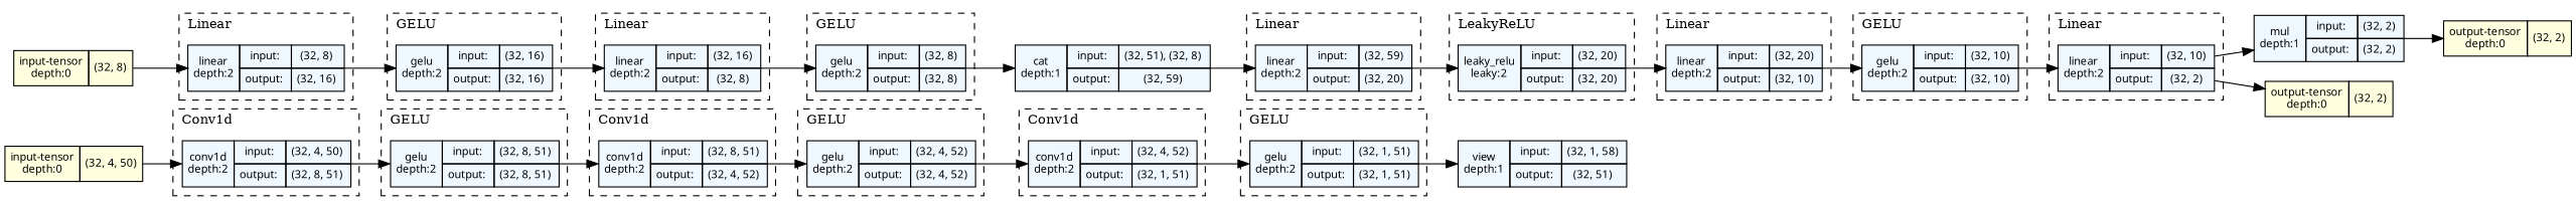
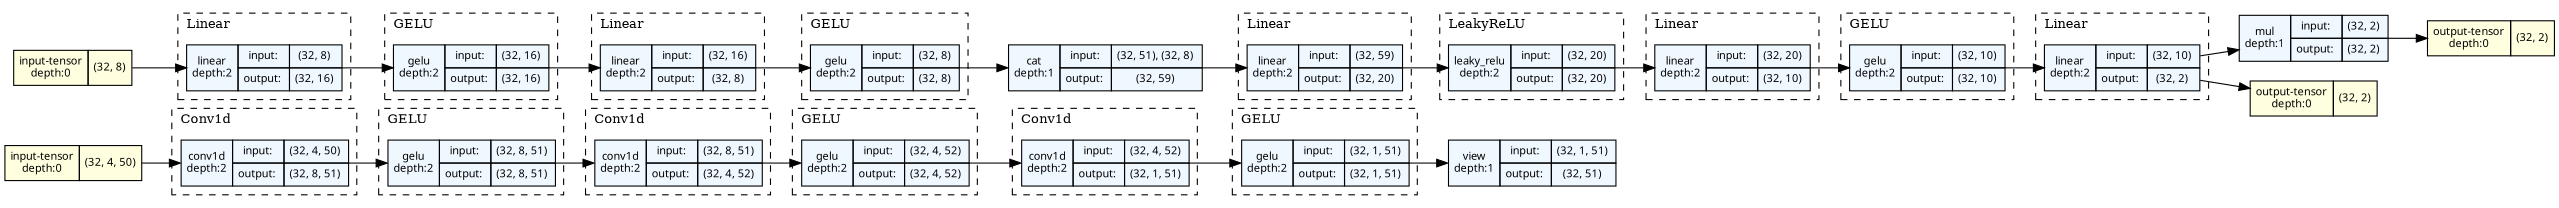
  strict digraph {
    ordering=in
    rankdir=LR
    node [align=left fillcolor=aliceblue fontname="Linux libertine" fontsize=10 margin=0 ranksep=0.1 shape=plaintext style=filled]
    edge [fontsize=10]
    n1 [height=0.2 label=<                     <TABLE BORDER="0" CELLBORDER="1"                     CELLSPACING="0" CELLPADDING="4">                     <TR>                         <TD ROWSPAN="2">conv1d<BR/>depth:2</TD>                         <TD COLSPAN="2">input:</TD>                         <TD COLSPAN="2">(32, 4, 50) </TD>                     </TR>                     <TR>                         <TD COLSPAN="2">output: </TD>                         <TD COLSPAN="2">(32, 8, 51) </TD>                     </TR>                     </TABLE>>]
    n2 [height=0.2 label=<                     <TABLE BORDER="0" CELLBORDER="1"                     CELLSPACING="0" CELLPADDING="4">                     <TR>                         <TD ROWSPAN="2">gelu<BR/>depth:2</TD>                         <TD COLSPAN="2">input:</TD>                         <TD COLSPAN="2">(32, 8, 51) </TD>                     </TR>                     <TR>                         <TD COLSPAN="2">output: </TD>                         <TD COLSPAN="2">(32, 8, 51) </TD>                     </TR>                     </TABLE>>]
    n3 [height=0.2 label=<                     <TABLE BORDER="0" CELLBORDER="1"                     CELLSPACING="0" CELLPADDING="4">                     <TR>                         <TD ROWSPAN="2">conv1d<BR/>depth:2</TD>                         <TD COLSPAN="2">input:</TD>                         <TD COLSPAN="2">(32, 8, 51) </TD>                     </TR>                     <TR>                         <TD COLSPAN="2">output: </TD>                         <TD COLSPAN="2">(32, 4, 52) </TD>                     </TR>                     </TABLE>>]
    n4 [height=0.2 label=<                     <TABLE BORDER="0" CELLBORDER="1"                     CELLSPACING="0" CELLPADDING="4">                     <TR>                         <TD ROWSPAN="2">gelu<BR/>depth:2</TD>                         <TD COLSPAN="2">input:</TD>                         <TD COLSPAN="2">(32, 4, 52) </TD>                     </TR>                     <TR>                         <TD COLSPAN="2">output: </TD>                         <TD COLSPAN="2">(32, 4, 52) </TD>                     </TR>                     </TABLE>>]
    n5 [height=0.2 label=<                     <TABLE BORDER="0" CELLBORDER="1"                     CELLSPACING="0" CELLPADDING="4">                     <TR>                         <TD ROWSPAN="2">conv1d<BR/>depth:2</TD>                         <TD COLSPAN="2">input:</TD>                         <TD COLSPAN="2">(32, 4, 52) </TD>                     </TR>                     <TR>                         <TD COLSPAN="2">output: </TD>                         <TD COLSPAN="2">(32, 1, 51) </TD>                     </TR>                     </TABLE>>]
    n6 [height=0.2 label=<                     <TABLE BORDER="0" CELLBORDER="1"                     CELLSPACING="0" CELLPADDING="4">                     <TR>                         <TD ROWSPAN="2">gelu<BR/>depth:2</TD>                         <TD COLSPAN="2">input:</TD>                         <TD COLSPAN="2">(32, 1, 51) </TD>                     </TR>                     <TR>                         <TD COLSPAN="2">output: </TD>                         <TD COLSPAN="2">(32, 1, 51) </TD>                     </TR>                     </TABLE>>]
    n7 [height=0.2 label=<                     <TABLE BORDER="0" CELLBORDER="1"                     CELLSPACING="0" CELLPADDING="4">                     <TR>                         <TD ROWSPAN="2">linear<BR/>depth:2</TD>                         <TD COLSPAN="2">input:</TD>                         <TD COLSPAN="2">(32, 8) </TD>                     </TR>                     <TR>                         <TD COLSPAN="2">output: </TD>                         <TD COLSPAN="2">(32, 16) </TD>                     </TR>                     </TABLE>>]
    n8 [height=0.2 label=<                     <TABLE BORDER="0" CELLBORDER="1"                     CELLSPACING="0" CELLPADDING="4">                     <TR>                         <TD ROWSPAN="2">gelu<BR/>depth:2</TD>                         <TD COLSPAN="2">input:</TD>                         <TD COLSPAN="2">(32, 16) </TD>                     </TR>                     <TR>                         <TD COLSPAN="2">output: </TD>                         <TD COLSPAN="2">(32, 16) </TD>                     </TR>                     </TABLE>>]
    n9 [height=0.2 label=<                     <TABLE BORDER="0" CELLBORDER="1"                     CELLSPACING="0" CELLPADDING="4">                     <TR>                         <TD ROWSPAN="2">linear<BR/>depth:2</TD>                         <TD COLSPAN="2">input:</TD>                         <TD COLSPAN="2">(32, 16) </TD>                     </TR>                     <TR>                         <TD COLSPAN="2">output: </TD>                         <TD COLSPAN="2">(32, 8) </TD>                     </TR>                     </TABLE>>]
    n10 [height=0.2 label=<                     <TABLE BORDER="0" CELLBORDER="1"                     CELLSPACING="0" CELLPADDING="4">                     <TR>                         <TD ROWSPAN="2">gelu<BR/>depth:2</TD>                         <TD COLSPAN="2">input:</TD>                         <TD COLSPAN="2">(32, 8) </TD>                     </TR>                     <TR>                         <TD COLSPAN="2">output: </TD>                         <TD COLSPAN="2">(32, 8) </TD>                     </TR>                     </TABLE>>]
    n11 [height=0.2 label=<                     <TABLE BORDER="0" CELLBORDER="1"                     CELLSPACING="0" CELLPADDING="4">                     <TR>                         <TD ROWSPAN="2">linear<BR/>depth:2</TD>                         <TD COLSPAN="2">input:</TD>                         <TD COLSPAN="2">(32, 59) </TD>                     </TR>                     <TR>                         <TD COLSPAN="2">output: </TD>                         <TD COLSPAN="2">(32, 20) </TD>                     </TR>                     </TABLE>>]
-   n12 [height=0.2 label=<                     <TABLE BORDER="0" CELLBORDER="1"                     CELLSPACING="0" CELLPADDING="4">                     <TR>                         <TD ROWSPAN="2">leaky_relu<BR/>leaky:2</TD>                         <TD COLSPAN="2">input:</TD>                         <TD COLSPAN="2">(32, 20) </TD>                     </TR>                     <TR>                         <TD COLSPAN="2">output: </TD>                         <TD COLSPAN="2">(32, 20) </TD>                     </TR>                     </TABLE>>]
+   n12 [height=0.2 label=<                     <TABLE BORDER="0" CELLBORDER="1"                     CELLSPACING="0" CELLPADDING="4">                     <TR>                         <TD ROWSPAN="2">leaky_relu<BR/>depth:2</TD>                         <TD COLSPAN="2">input:</TD>                         <TD COLSPAN="2">(32, 20) </TD>                     </TR>                     <TR>                         <TD COLSPAN="2">output: </TD>                         <TD COLSPAN="2">(32, 20) </TD>                     </TR>                     </TABLE>>]
    n13 [height=0.2 label=<                     <TABLE BORDER="0" CELLBORDER="1"                     CELLSPACING="0" CELLPADDING="4">                     <TR>                         <TD ROWSPAN="2">linear<BR/>depth:2</TD>                         <TD COLSPAN="2">input:</TD>                         <TD COLSPAN="2">(32, 20) </TD>                     </TR>                     <TR>                         <TD COLSPAN="2">output: </TD>                         <TD COLSPAN="2">(32, 10) </TD>                     </TR>                     </TABLE>>]
    n14 [height=0.2 label=<                     <TABLE BORDER="0" CELLBORDER="1"                     CELLSPACING="0" CELLPADDING="4">                     <TR>                         <TD ROWSPAN="2">gelu<BR/>depth:2</TD>                         <TD COLSPAN="2">input:</TD>                         <TD COLSPAN="2">(32, 10) </TD>                     </TR>                     <TR>                         <TD COLSPAN="2">output: </TD>                         <TD COLSPAN="2">(32, 10) </TD>                     </TR>                     </TABLE>>]
    n15 [height=0.2 label=<                     <TABLE BORDER="0" CELLBORDER="1"                     CELLSPACING="0" CELLPADDING="4">                     <TR>                         <TD ROWSPAN="2">linear<BR/>depth:2</TD>                         <TD COLSPAN="2">input:</TD>                         <TD COLSPAN="2">(32, 10) </TD>                     </TR>                     <TR>                         <TD COLSPAN="2">output: </TD>                         <TD COLSPAN="2">(32, 2) </TD>                     </TR>                     </TABLE>>]
-   n16 [height=0.2 label=<                     <TABLE BORDER="0" CELLBORDER="1"                     CELLSPACING="0" CELLPADDING="4">                     <TR>                         <TD ROWSPAN="2">view<BR/>depth:1</TD>                         <TD COLSPAN="2">input:</TD>                         <TD COLSPAN="2">(32, 1, 58) </TD>                     </TR>                     <TR>                         <TD COLSPAN="2">output: </TD>                         <TD COLSPAN="2">(32, 51) </TD>                     </TR>                     </TABLE>>]
+   n16 [height=0.2 label=<                     <TABLE BORDER="0" CELLBORDER="1"                     CELLSPACING="0" CELLPADDING="4">                     <TR>                         <TD ROWSPAN="2">view<BR/>depth:1</TD>                         <TD COLSPAN="2">input:</TD>                         <TD COLSPAN="2">(32, 1, 51) </TD>                     </TR>                     <TR>                         <TD COLSPAN="2">output: </TD>                         <TD COLSPAN="2">(32, 51) </TD>                     </TR>                     </TABLE>>]
    n17 [height=0.2 label=<                     <TABLE BORDER="0" CELLBORDER="1"                     CELLSPACING="0" CELLPADDING="4">                     <TR>                         <TD ROWSPAN="2">cat<BR/>depth:1</TD>                         <TD COLSPAN="2">input:</TD>                         <TD COLSPAN="2">(32, 51), (32, 8) </TD>                     </TR>                     <TR>                         <TD COLSPAN="2">output: </TD>                         <TD COLSPAN="2">(32, 59) </TD>                     </TR>                     </TABLE>>]
    n18 [height=0.2 label=<                     <TABLE BORDER="0" CELLBORDER="1"                     CELLSPACING="0" CELLPADDING="4">                     <TR>                         <TD ROWSPAN="2">mul<BR/>depth:1</TD>                         <TD COLSPAN="2">input:</TD>                         <TD COLSPAN="2">(32, 2) </TD>                     </TR>                     <TR>                         <TD COLSPAN="2">output: </TD>                         <TD COLSPAN="2">(32, 2) </TD>                     </TR>                     </TABLE>>]
    n19 [fillcolor=lightyellow height=0.2 label=<                     <TABLE BORDER="0" CELLBORDER="1"                     CELLSPACING="0" CELLPADDING="4">                         <TR><TD>output-tensor<BR/>depth:0</TD><TD>(32, 2)</TD></TR>                     </TABLE>>]
    n20 [fillcolor=lightyellow height=0.2 label=<                     <TABLE BORDER="0" CELLBORDER="1"                     CELLSPACING="0" CELLPADDING="4">                         <TR><TD>input-tensor<BR/>depth:0</TD><TD>(32, 4, 50)</TD></TR>                     </TABLE>>]
    n21 [fillcolor=lightyellow height=0.2 label=<                     <TABLE BORDER="0" CELLBORDER="1"                     CELLSPACING="0" CELLPADDING="4">                         <TR><TD>input-tensor<BR/>depth:0</TD><TD>(32, 8)</TD></TR>                     </TABLE>>]
    n22 [fillcolor=lightyellow height=0.2 label=<                     <TABLE BORDER="0" CELLBORDER="1"                     CELLSPACING="0" CELLPADDING="4">                         <TR><TD>output-tensor<BR/>depth:0</TD><TD>(32, 2)</TD></TR>                     </TABLE>>]
    subgraph cluster_1 {
      fontsize=12
      label=Conv1d
      labeljust=l
      style=dashed
      n1
    }
    subgraph cluster_2 {
      fontsize=12
      label=GELU
      labeljust=l
      style=dashed
      n2
    }
    subgraph cluster_3 {
      fontsize=12
      label=Conv1d
      labeljust=l
      style=dashed
      n3
    }
    subgraph cluster_4 {
      fontsize=12
      label=GELU
      labeljust=l
      style=dashed
      n4
    }
    subgraph cluster_5 {
      fontsize=12
      label=Conv1d
      labeljust=l
      style=dashed
      n5
    }
    subgraph cluster_6 {
      fontsize=12
      label=GELU
      labeljust=l
      style=dashed
      n6
    }
    subgraph cluster_7 {
      fontsize=12
      label=Linear
      labeljust=l
      style=dashed
      n7
    }
    subgraph cluster_8 {
      fontsize=12
      label=GELU
      labeljust=l
      style=dashed
      n8
    }
    subgraph cluster_9 {
      fontsize=12
      label=Linear
      labeljust=l
      style=dashed
      n9
    }
    subgraph cluster_10 {
      fontsize=12
      label=GELU
      labeljust=l
      style=dashed
      n10
    }
    subgraph cluster_11 {
      fontsize=12
      label=Linear
      labeljust=l
      style=dashed
      n11
    }
    subgraph cluster_12 {
      fontsize=12
      label=LeakyReLU
      labeljust=l
      style=dashed
      n12
    }
    subgraph cluster_13 {
      fontsize=12
      label=Linear
      labeljust=l
      style=dashed
      n13
    }
    subgraph cluster_14 {
      fontsize=12
      label=GELU
      labeljust=l
      style=dashed
      n14
    }
    subgraph cluster_15 {
      fontsize=12
      label=Linear
      labeljust=l
      style=dashed
      n15
    }
    n1 -> n2
    n2 -> n3
    n3 -> n4
    n4 -> n5
    n5 -> n6
    n6 -> n16
    n7 -> n8
    n8 -> n9
    n9 -> n10
    n10 -> n17
    n11 -> n12
    n12 -> n13
    n13 -> n14
    n14 -> n15
    n15 -> n18
    n15 -> n19
    n17 -> n11
    n18 -> n22
    n20 -> n1
    n21 -> n7
  }
